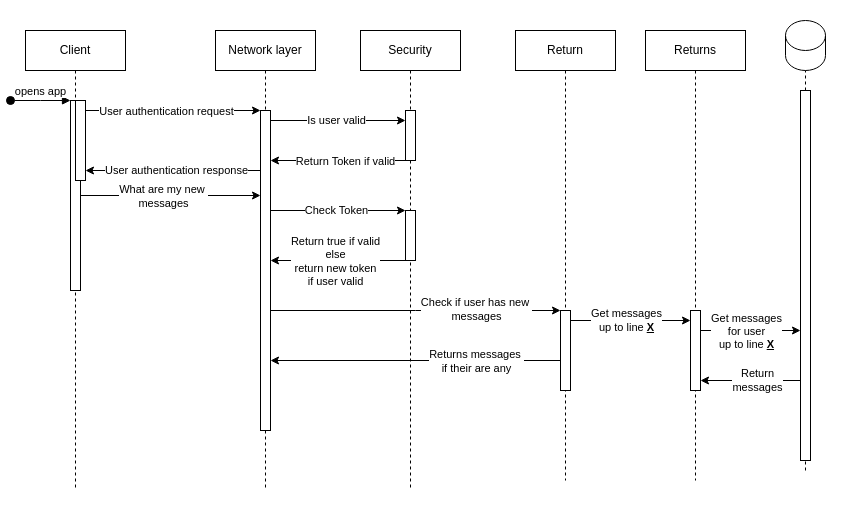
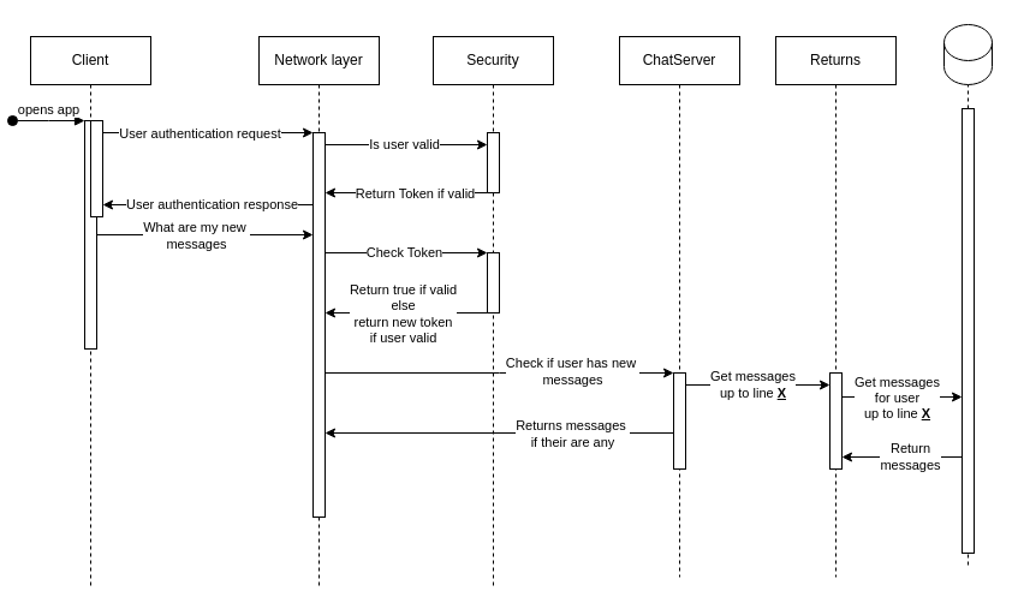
  <mxCell id="0" />
  <mxCell id="1" parent="0" />
  <mxCell id="2" value="Client" style="shape=umlLifeline;perimeter=lifelinePerimeter;whiteSpace=wrap;html=1;container=0;dropTarget=0;collapsible=0;recursiveResize=0;outlineConnect=0;portConstraint=eastwest;newEdgeStyle={&quot;edgeStyle&quot;:&quot;elbowEdgeStyle&quot;,&quot;elbow&quot;:&quot;vertical&quot;,&quot;curved&quot;:0,&quot;rounded&quot;:0};" parent="1" vertex="1"><mxGeometry x="20" y="30" width="100" height="460" as="geometry" /></mxCell>
  <mxCell id="3" value="" style="html=1;points=[];perimeter=orthogonalPerimeter;outlineConnect=0;targetShapes=umlLifeline;portConstraint=eastwest;newEdgeStyle={&quot;edgeStyle&quot;:&quot;elbowEdgeStyle&quot;,&quot;elbow&quot;:&quot;vertical&quot;,&quot;curved&quot;:0,&quot;rounded&quot;:0};" parent="2" vertex="1"><mxGeometry x="45" y="70" width="10" height="190" as="geometry" /></mxCell>
  <mxCell id="4" value="opens app" style="html=1;verticalAlign=bottom;startArrow=oval;endArrow=block;startSize=8;edgeStyle=elbowEdgeStyle;elbow=vertical;curved=0;rounded=0;" parent="2" target="3" edge="1"><mxGeometry relative="1" as="geometry"><mxPoint x="-15" y="70" as="sourcePoint" /></mxGeometry></mxCell>
  <mxCell id="5" value="" style="html=1;points=[];perimeter=orthogonalPerimeter;outlineConnect=0;targetShapes=umlLifeline;portConstraint=eastwest;newEdgeStyle={&quot;edgeStyle&quot;:&quot;elbowEdgeStyle&quot;,&quot;elbow&quot;:&quot;vertical&quot;,&quot;curved&quot;:0,&quot;rounded&quot;:0};" parent="2" vertex="1"><mxGeometry x="50" y="70" width="10" height="80" as="geometry" /></mxCell>
- <mxCell id="6" value="Return" style="shape=umlLifeline;perimeter=lifelinePerimeter;whiteSpace=wrap;html=1;container=0;dropTarget=0;collapsible=0;recursiveResize=0;outlineConnect=0;portConstraint=eastwest;newEdgeStyle={&quot;edgeStyle&quot;:&quot;elbowEdgeStyle&quot;,&quot;elbow&quot;:&quot;vertical&quot;,&quot;curved&quot;:0,&quot;rounded&quot;:0};" parent="1" vertex="1"><mxGeometry x="510" y="30" width="100" height="450" as="geometry" /></mxCell>
+ <mxCell id="6" value="ChatServer" style="shape=umlLifeline;perimeter=lifelinePerimeter;whiteSpace=wrap;html=1;container=0;dropTarget=0;collapsible=0;recursiveResize=0;outlineConnect=0;portConstraint=eastwest;newEdgeStyle={&quot;edgeStyle&quot;:&quot;elbowEdgeStyle&quot;,&quot;elbow&quot;:&quot;vertical&quot;,&quot;curved&quot;:0,&quot;rounded&quot;:0};" parent="1" vertex="1"><mxGeometry x="510" y="30" width="100" height="450" as="geometry" /></mxCell>
  <mxCell id="7" value="" style="html=1;points=[];perimeter=orthogonalPerimeter;outlineConnect=0;targetShapes=umlLifeline;portConstraint=eastwest;newEdgeStyle={&quot;edgeStyle&quot;:&quot;elbowEdgeStyle&quot;,&quot;elbow&quot;:&quot;vertical&quot;,&quot;curved&quot;:0,&quot;rounded&quot;:0};" parent="6" vertex="1"><mxGeometry x="45" y="280" width="10" height="80" as="geometry" /></mxCell>
  <mxCell id="8" value="Network layer" style="shape=umlLifeline;perimeter=lifelinePerimeter;whiteSpace=wrap;html=1;container=0;dropTarget=0;collapsible=0;recursiveResize=0;outlineConnect=0;portConstraint=eastwest;newEdgeStyle={&quot;edgeStyle&quot;:&quot;elbowEdgeStyle&quot;,&quot;elbow&quot;:&quot;vertical&quot;,&quot;curved&quot;:0,&quot;rounded&quot;:0};" vertex="1" parent="1"><mxGeometry x="210" y="30" width="100" height="460" as="geometry" /></mxCell>
  <mxCell id="9" value="" style="html=1;points=[];perimeter=orthogonalPerimeter;outlineConnect=0;targetShapes=umlLifeline;portConstraint=eastwest;newEdgeStyle={&quot;edgeStyle&quot;:&quot;elbowEdgeStyle&quot;,&quot;elbow&quot;:&quot;vertical&quot;,&quot;curved&quot;:0,&quot;rounded&quot;:0};" vertex="1" parent="8"><mxGeometry x="45" y="80" width="10" height="320" as="geometry" /></mxCell>
  <mxCell id="10" style="edgeStyle=elbowEdgeStyle;rounded=0;orthogonalLoop=1;jettySize=auto;html=1;elbow=vertical;curved=0;" edge="1" parent="1" source="5" target="9"><mxGeometry relative="1" as="geometry"><Array as="points"><mxPoint x="168" y="110" /></Array></mxGeometry></mxCell>
  <mxCell id="11" value="User authentication request" style="edgeLabel;html=1;align=center;verticalAlign=middle;resizable=0;points=[];" vertex="1" connectable="0" parent="10"><mxGeometry x="-0.256" y="1" relative="1" as="geometry"><mxPoint x="15" y="1" as="offset" /></mxGeometry></mxCell>
  <mxCell id="12" style="edgeStyle=elbowEdgeStyle;rounded=0;orthogonalLoop=1;jettySize=auto;html=1;elbow=vertical;curved=0;" edge="1" parent="1" source="9" target="5"><mxGeometry relative="1" as="geometry"><Array as="points"><mxPoint x="168" y="170" /></Array></mxGeometry></mxCell>
  <mxCell id="13" value="User authentication response" style="edgeLabel;html=1;align=center;verticalAlign=middle;resizable=0;points=[];" vertex="1" connectable="0" parent="12"><mxGeometry x="0.3" y="-1" relative="1" as="geometry"><mxPoint x="29" as="offset" /></mxGeometry></mxCell>
  <mxCell id="14" style="edgeStyle=elbowEdgeStyle;rounded=0;orthogonalLoop=1;jettySize=auto;html=1;elbow=vertical;curved=0;" edge="1" parent="1" source="3" target="9"><mxGeometry relative="1" as="geometry"><mxPoint x="250" y="195" as="targetPoint" /><Array as="points"><mxPoint x="160" y="195" /></Array></mxGeometry></mxCell>
  <mxCell id="15" value="What are my new&amp;nbsp;&lt;br&gt;messages" style="edgeLabel;html=1;align=center;verticalAlign=middle;resizable=0;points=[];" vertex="1" connectable="0" parent="14"><mxGeometry x="0.049" relative="1" as="geometry"><mxPoint x="-12" as="offset" /></mxGeometry></mxCell>
  <mxCell id="16" value="Security" style="shape=umlLifeline;perimeter=lifelinePerimeter;whiteSpace=wrap;html=1;container=0;dropTarget=0;collapsible=0;recursiveResize=0;outlineConnect=0;portConstraint=eastwest;newEdgeStyle={&quot;edgeStyle&quot;:&quot;elbowEdgeStyle&quot;,&quot;elbow&quot;:&quot;vertical&quot;,&quot;curved&quot;:0,&quot;rounded&quot;:0};" vertex="1" parent="1"><mxGeometry x="355" y="30" width="100" height="460" as="geometry" /></mxCell>
  <mxCell id="17" value="" style="html=1;points=[];perimeter=orthogonalPerimeter;outlineConnect=0;targetShapes=umlLifeline;portConstraint=eastwest;newEdgeStyle={&quot;edgeStyle&quot;:&quot;elbowEdgeStyle&quot;,&quot;elbow&quot;:&quot;vertical&quot;,&quot;curved&quot;:0,&quot;rounded&quot;:0};" vertex="1" parent="16"><mxGeometry x="45" y="80" width="10" height="50" as="geometry" /></mxCell>
  <mxCell id="18" value="" style="html=1;points=[];perimeter=orthogonalPerimeter;outlineConnect=0;targetShapes=umlLifeline;portConstraint=eastwest;newEdgeStyle={&quot;edgeStyle&quot;:&quot;elbowEdgeStyle&quot;,&quot;elbow&quot;:&quot;vertical&quot;,&quot;curved&quot;:0,&quot;rounded&quot;:0};" vertex="1" parent="16"><mxGeometry x="45" y="180" width="10" height="50" as="geometry" /></mxCell>
  <mxCell id="19" style="edgeStyle=elbowEdgeStyle;rounded=0;orthogonalLoop=1;jettySize=auto;html=1;elbow=vertical;curved=0;" edge="1" parent="1" source="9" target="17"><mxGeometry relative="1" as="geometry"><Array as="points"><mxPoint x="350" y="120" /></Array></mxGeometry></mxCell>
  <mxCell id="20" value="Is user valid" style="edgeLabel;html=1;align=center;verticalAlign=middle;resizable=0;points=[];" vertex="1" connectable="0" parent="19"><mxGeometry x="-0.145" y="1" relative="1" as="geometry"><mxPoint x="7" as="offset" /></mxGeometry></mxCell>
  <mxCell id="21" style="edgeStyle=elbowEdgeStyle;rounded=0;orthogonalLoop=1;jettySize=auto;html=1;elbow=horizontal;curved=0;" edge="1" parent="1"><mxGeometry relative="1" as="geometry"><mxPoint x="404.98" y="160.002" as="sourcePoint" /><mxPoint x="265.004" y="160.002" as="targetPoint" /></mxGeometry></mxCell>
  <mxCell id="22" value="Return Token if valid" style="edgeLabel;html=1;align=center;verticalAlign=middle;resizable=0;points=[];" vertex="1" connectable="0" parent="21"><mxGeometry x="0.182" y="1" relative="1" as="geometry"><mxPoint x="18" y="-1" as="offset" /></mxGeometry></mxCell>
  <mxCell id="23" style="edgeStyle=elbowEdgeStyle;rounded=0;orthogonalLoop=1;jettySize=auto;html=1;elbow=vertical;curved=0;" edge="1" parent="1" source="9"><mxGeometry relative="1" as="geometry"><mxPoint x="270" y="210" as="sourcePoint" /><mxPoint x="400" y="210" as="targetPoint" /><Array as="points"><mxPoint x="355" y="210" /></Array></mxGeometry></mxCell>
  <mxCell id="24" value="Check Token" style="edgeLabel;html=1;align=center;verticalAlign=middle;resizable=0;points=[];" vertex="1" connectable="0" parent="23"><mxGeometry x="-0.145" y="1" relative="1" as="geometry"><mxPoint x="7" as="offset" /></mxGeometry></mxCell>
  <mxCell id="25" style="edgeStyle=elbowEdgeStyle;rounded=0;orthogonalLoop=1;jettySize=auto;html=1;elbow=horizontal;curved=0;" edge="1" parent="1"><mxGeometry relative="1" as="geometry"><mxPoint x="404.98" y="260.002" as="sourcePoint" /><mxPoint x="265.004" y="260.002" as="targetPoint" /></mxGeometry></mxCell>
  <mxCell id="26" value="Return true if valid&lt;br&gt;else &lt;br&gt;return new token&lt;br&gt;if user valid" style="edgeLabel;html=1;align=center;verticalAlign=middle;resizable=0;points=[];" vertex="1" connectable="0" parent="25"><mxGeometry x="0.182" y="1" relative="1" as="geometry"><mxPoint x="8" y="-1" as="offset" /></mxGeometry></mxCell>
  <mxCell id="27" style="edgeStyle=elbowEdgeStyle;rounded=0;orthogonalLoop=1;jettySize=auto;html=1;elbow=vertical;curved=0;" edge="1" parent="1" source="9" target="7"><mxGeometry relative="1" as="geometry"><Array as="points"><mxPoint x="410" y="310" /></Array></mxGeometry></mxCell>
  <mxCell id="28" value="Check if user has new&amp;nbsp;&lt;br&gt;messages" style="edgeLabel;html=1;align=center;verticalAlign=middle;resizable=0;points=[];" vertex="1" connectable="0" parent="27"><mxGeometry x="0.416" y="2" relative="1" as="geometry"><mxPoint as="offset" /></mxGeometry></mxCell>
  <mxCell id="29" style="edgeStyle=elbowEdgeStyle;rounded=0;orthogonalLoop=1;jettySize=auto;html=1;elbow=vertical;curved=0;" edge="1" parent="1" target="9"><mxGeometry relative="1" as="geometry"><mxPoint x="555" y="360.002" as="sourcePoint" /><mxPoint x="270" y="360" as="targetPoint" /></mxGeometry></mxCell>
  <mxCell id="30" value="Returns messages&amp;nbsp;&lt;br&gt;if their are any" style="edgeLabel;html=1;align=center;verticalAlign=middle;resizable=0;points=[];" vertex="1" connectable="0" parent="29"><mxGeometry x="-0.361" relative="1" as="geometry"><mxPoint x="8" as="offset" /></mxGeometry></mxCell>
  <mxCell id="31" value="Returns" style="shape=umlLifeline;perimeter=lifelinePerimeter;whiteSpace=wrap;html=1;container=0;dropTarget=0;collapsible=0;recursiveResize=0;outlineConnect=0;portConstraint=eastwest;newEdgeStyle={&quot;edgeStyle&quot;:&quot;elbowEdgeStyle&quot;,&quot;elbow&quot;:&quot;vertical&quot;,&quot;curved&quot;:0,&quot;rounded&quot;:0};" vertex="1" parent="1"><mxGeometry x="640" y="30" width="100" height="450" as="geometry" /></mxCell>
  <mxCell id="32" value="" style="html=1;points=[];perimeter=orthogonalPerimeter;outlineConnect=0;targetShapes=umlLifeline;portConstraint=eastwest;newEdgeStyle={&quot;edgeStyle&quot;:&quot;elbowEdgeStyle&quot;,&quot;elbow&quot;:&quot;vertical&quot;,&quot;curved&quot;:0,&quot;rounded&quot;:0};" vertex="1" parent="31"><mxGeometry x="45" y="280" width="10" height="80" as="geometry" /></mxCell>
  <mxCell id="33" value="" style="shape=cylinder3;whiteSpace=wrap;html=1;boundedLbl=1;backgroundOutline=1;size=15;" vertex="1" parent="1"><mxGeometry x="780" y="20" width="40" height="50" as="geometry" /></mxCell>
  <mxCell id="34" value="" style="endArrow=none;dashed=1;html=1;rounded=0;entryX=0.5;entryY=1;entryDx=0;entryDy=0;entryPerimeter=0;" edge="1" parent="1" source="40" target="33"><mxGeometry width="50" height="50" relative="1" as="geometry"><mxPoint x="800" y="470" as="sourcePoint" /><mxPoint x="520" y="190" as="targetPoint" /></mxGeometry></mxCell>
  <mxCell id="35" style="edgeStyle=elbowEdgeStyle;rounded=0;orthogonalLoop=1;jettySize=auto;html=1;elbow=vertical;curved=0;" edge="1" parent="1" source="7" target="32"><mxGeometry relative="1" as="geometry"><mxPoint x="680" y="320" as="targetPoint" /><Array as="points"><mxPoint x="600" y="320" /></Array></mxGeometry></mxCell>
  <mxCell id="36" value="Get messages&lt;br&gt;up to line &lt;b&gt;&lt;u&gt;X&lt;/u&gt;&lt;/b&gt;" style="edgeLabel;html=1;align=center;verticalAlign=middle;resizable=0;points=[];" vertex="1" connectable="0" parent="35"><mxGeometry x="-0.078" y="1" relative="1" as="geometry"><mxPoint as="offset" /></mxGeometry></mxCell>
  <mxCell id="37" value="" style="endArrow=none;dashed=1;html=1;rounded=0;entryX=0.5;entryY=1;entryDx=0;entryDy=0;entryPerimeter=0;" edge="1" parent="1" target="40"><mxGeometry width="50" height="50" relative="1" as="geometry"><mxPoint x="800" y="470" as="sourcePoint" /><mxPoint x="800" y="70" as="targetPoint" /></mxGeometry></mxCell>
  <mxCell id="38" style="edgeStyle=elbowEdgeStyle;rounded=0;orthogonalLoop=1;jettySize=auto;html=1;elbow=vertical;curved=0;" edge="1" parent="1" source="40" target="32"><mxGeometry relative="1" as="geometry"><Array as="points"><mxPoint x="740" y="380" /></Array></mxGeometry></mxCell>
  <mxCell id="39" value="Return&lt;br&gt;messages" style="edgeLabel;html=1;align=center;verticalAlign=middle;resizable=0;points=[];" vertex="1" connectable="0" parent="38"><mxGeometry x="-0.127" y="-1" relative="1" as="geometry"><mxPoint as="offset" /></mxGeometry></mxCell>
  <mxCell id="40" value="" style="html=1;points=[];perimeter=orthogonalPerimeter;outlineConnect=0;targetShapes=umlLifeline;portConstraint=eastwest;newEdgeStyle={&quot;edgeStyle&quot;:&quot;elbowEdgeStyle&quot;,&quot;elbow&quot;:&quot;vertical&quot;,&quot;curved&quot;:0,&quot;rounded&quot;:0};" vertex="1" parent="1"><mxGeometry x="795" y="90" width="10" height="370" as="geometry" /></mxCell>
  <mxCell id="41" style="edgeStyle=elbowEdgeStyle;rounded=0;orthogonalLoop=1;jettySize=auto;html=1;elbow=vertical;curved=0;" edge="1" parent="1" source="32" target="40"><mxGeometry relative="1" as="geometry"><Array as="points"><mxPoint x="745" y="330" /></Array></mxGeometry></mxCell>
  <mxCell id="42" value="Get messages &lt;br&gt;for user&lt;br&gt;up to line &lt;u&gt;&lt;b&gt;X&lt;/b&gt;&lt;/u&gt;" style="edgeLabel;html=1;align=center;verticalAlign=middle;resizable=0;points=[];" vertex="1" connectable="0" parent="41"><mxGeometry x="-0.428" relative="1" as="geometry"><mxPoint x="16" as="offset" /></mxGeometry></mxCell>
